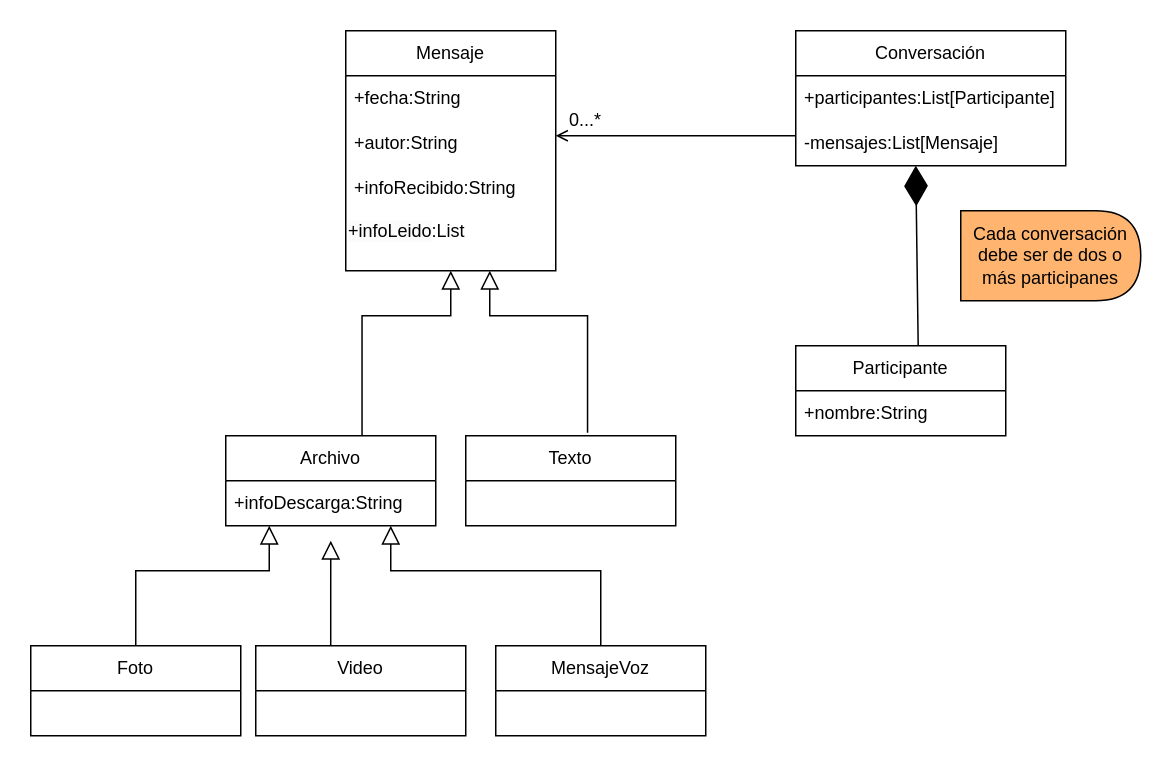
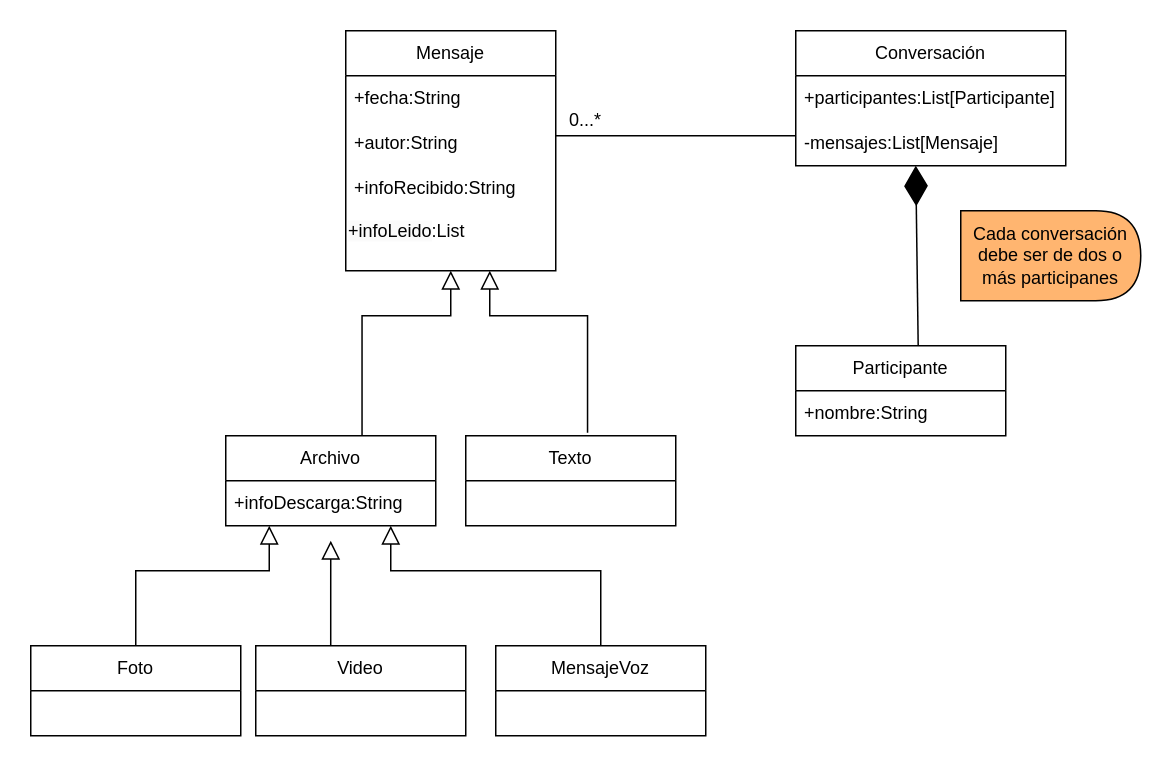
  <mxCell id="0" />
  <mxCell id="1" parent="0" />
  <mxCell id="2" value="" style="endArrow=block;endSize=10;endFill=0;shadow=0;strokeWidth=1;rounded=0;edgeStyle=elbowEdgeStyle;elbow=vertical;exitX=0.649;exitY=0.007;exitDx=0;exitDy=0;exitPerimeter=0;entryX=0.5;entryY=1;entryDx=0;entryDy=0;" parent="1" source="12" target="11" edge="1"><mxGeometry width="160" relative="1" as="geometry"><mxPoint x="720" y="212" as="sourcePoint" /><mxPoint x="320" y="200" as="targetPoint" /><Array as="points"><mxPoint x="250" y="210" /><mxPoint x="310" y="240" /><mxPoint x="301" y="185" /></Array></mxGeometry></mxCell>
- <mxCell id="3" value="" style="endArrow=open;shadow=0;strokeWidth=1;rounded=0;endFill=1;edgeStyle=elbowEdgeStyle;elbow=vertical;exitX=0;exitY=0.333;exitDx=0;exitDy=0;exitPerimeter=0;" parent="1" source="6" target="9" edge="1"><mxGeometry x="0.5" y="41" relative="1" as="geometry"><mxPoint x="520" y="90" as="sourcePoint" /><mxPoint x="390" y="90" as="targetPoint" /><mxPoint x="-40" y="32" as="offset" /><Array as="points"><mxPoint x="370" y="90" /></Array></mxGeometry></mxCell>
+ <mxCell id="3" value="" style="endArrow=none;shadow=0;strokeWidth=1;rounded=0;endFill=1;edgeStyle=elbowEdgeStyle;elbow=vertical;exitX=0;exitY=0.333;exitDx=0;exitDy=0;exitPerimeter=0;" parent="1" source="6" target="9" edge="1"><mxGeometry x="0.5" y="41" relative="1" as="geometry"><mxPoint x="520" y="90" as="sourcePoint" /><mxPoint x="390" y="90" as="targetPoint" /><mxPoint x="-40" y="32" as="offset" /><Array as="points"><mxPoint x="370" y="90" /></Array></mxGeometry></mxCell>
  <mxCell id="4" value="Conversación" style="swimlane;fontStyle=0;childLayout=stackLayout;horizontal=1;startSize=30;horizontalStack=0;resizeParent=1;resizeParentMax=0;resizeLast=0;collapsible=1;marginBottom=0;whiteSpace=wrap;html=1;" vertex="1" parent="1"><mxGeometry x="530" y="20" width="180" height="90" as="geometry" /></mxCell>
  <mxCell id="5" value="+participantes:List[Participante]" style="text;strokeColor=none;fillColor=none;align=left;verticalAlign=middle;spacingLeft=4;spacingRight=4;overflow=hidden;points=[[0,0.5],[1,0.5]];portConstraint=eastwest;rotatable=0;whiteSpace=wrap;html=1;" vertex="1" parent="4"><mxGeometry y="30" width="180" height="30" as="geometry" /></mxCell>
  <mxCell id="6" value="-mensajes:List[Mensaje]" style="text;strokeColor=none;fillColor=none;align=left;verticalAlign=middle;spacingLeft=4;spacingRight=4;overflow=hidden;points=[[0,0.5],[1,0.5]];portConstraint=eastwest;rotatable=0;whiteSpace=wrap;html=1;" vertex="1" parent="4"><mxGeometry y="60" width="180" height="30" as="geometry" /></mxCell>
  <mxCell id="7" value="Mensaje" style="swimlane;fontStyle=0;childLayout=stackLayout;horizontal=1;startSize=30;horizontalStack=0;resizeParent=1;resizeParentMax=0;resizeLast=0;collapsible=1;marginBottom=0;whiteSpace=wrap;html=1;" vertex="1" parent="1"><mxGeometry x="230" y="20" width="140" height="160" as="geometry" /></mxCell>
  <mxCell id="8" value="+fecha:String" style="text;strokeColor=none;fillColor=none;align=left;verticalAlign=middle;spacingLeft=4;spacingRight=4;overflow=hidden;points=[[0,0.5],[1,0.5]];portConstraint=eastwest;rotatable=0;whiteSpace=wrap;html=1;" vertex="1" parent="7"><mxGeometry y="30" width="140" height="30" as="geometry" /></mxCell>
  <mxCell id="9" value="+autor:String" style="text;strokeColor=none;fillColor=none;align=left;verticalAlign=middle;spacingLeft=4;spacingRight=4;overflow=hidden;points=[[0,0.5],[1,0.5]];portConstraint=eastwest;rotatable=0;whiteSpace=wrap;html=1;" vertex="1" parent="7"><mxGeometry y="60" width="140" height="30" as="geometry" /></mxCell>
  <mxCell id="10" value="+infoRecibido:String" style="text;strokeColor=none;fillColor=none;align=left;verticalAlign=middle;spacingLeft=4;spacingRight=4;overflow=hidden;points=[[0,0.5],[1,0.5]];portConstraint=eastwest;rotatable=0;whiteSpace=wrap;html=1;" vertex="1" parent="7"><mxGeometry y="90" width="140" height="30" as="geometry" /></mxCell>
  <mxCell id="11" value="&lt;span style=&quot;color: rgb(0, 0, 0); font-family: Helvetica; font-size: 12px; font-style: normal; font-variant-ligatures: normal; font-variant-caps: normal; font-weight: 400; letter-spacing: normal; orphans: 2; text-align: left; text-indent: 0px; text-transform: none; widows: 2; word-spacing: 0px; -webkit-text-stroke-width: 0px; background-color: rgb(251, 251, 251); text-decoration-thickness: initial; text-decoration-style: initial; text-decoration-color: initial; float: none; display: inline !important;&quot;&gt;+infoLeido&lt;/span&gt;:List" style="text;whiteSpace=wrap;html=1;" vertex="1" parent="7"><mxGeometry y="120" width="140" height="40" as="geometry" /></mxCell>
  <mxCell id="12" value="Archivo" style="swimlane;fontStyle=0;childLayout=stackLayout;horizontal=1;startSize=30;horizontalStack=0;resizeParent=1;resizeParentMax=0;resizeLast=0;collapsible=1;marginBottom=0;whiteSpace=wrap;html=1;" vertex="1" parent="1"><mxGeometry x="150" y="290" width="140" height="60" as="geometry" /></mxCell>
  <mxCell id="13" value="+infoDescarga:String" style="text;strokeColor=none;fillColor=none;align=left;verticalAlign=middle;spacingLeft=4;spacingRight=4;overflow=hidden;points=[[0,0.5],[1,0.5]];portConstraint=eastwest;rotatable=0;whiteSpace=wrap;html=1;" vertex="1" parent="12"><mxGeometry y="30" width="140" height="30" as="geometry" /></mxCell>
  <mxCell id="14" value="Texto" style="swimlane;fontStyle=0;childLayout=stackLayout;horizontal=1;startSize=30;horizontalStack=0;resizeParent=1;resizeParentMax=0;resizeLast=0;collapsible=1;marginBottom=0;whiteSpace=wrap;html=1;" vertex="1" parent="1"><mxGeometry x="310" y="290" width="140" height="60" as="geometry" /></mxCell>
  <mxCell id="15" value="" style="endArrow=block;endSize=10;endFill=0;shadow=0;strokeWidth=1;rounded=0;edgeStyle=elbowEdgeStyle;elbow=vertical;exitX=0.58;exitY=-0.033;exitDx=0;exitDy=0;exitPerimeter=0;" edge="1" parent="1" source="14"><mxGeometry width="160" relative="1" as="geometry"><mxPoint x="390" y="280" as="sourcePoint" /><mxPoint x="326" y="180" as="targetPoint" /><Array as="points"><mxPoint x="360" y="210" /><mxPoint x="320" y="250" /><mxPoint x="311" y="195" /></Array></mxGeometry></mxCell>
  <mxCell id="16" value="Participante" style="swimlane;fontStyle=0;childLayout=stackLayout;horizontal=1;startSize=30;horizontalStack=0;resizeParent=1;resizeParentMax=0;resizeLast=0;collapsible=1;marginBottom=0;whiteSpace=wrap;html=1;" vertex="1" parent="1"><mxGeometry x="530" y="230" width="140" height="60" as="geometry" /></mxCell>
  <mxCell id="17" value="+nombre:String" style="text;strokeColor=none;fillColor=none;align=left;verticalAlign=middle;spacingLeft=4;spacingRight=4;overflow=hidden;points=[[0,0.5],[1,0.5]];portConstraint=eastwest;rotatable=0;whiteSpace=wrap;html=1;" vertex="1" parent="16"><mxGeometry y="30" width="140" height="30" as="geometry" /></mxCell>
  <mxCell id="18" value="0...*" style="text;html=1;strokeColor=none;fillColor=none;align=center;verticalAlign=middle;whiteSpace=wrap;rounded=0;" vertex="1" parent="1"><mxGeometry x="380" y="70" width="20" height="20" as="geometry" /></mxCell>
  <mxCell id="19" value="Cada conversación debe ser de dos o más participanes" style="shape=delay;whiteSpace=wrap;html=1;fillColor=#FFB570;" vertex="1" parent="1"><mxGeometry x="640" y="140" width="120" height="60" as="geometry" /></mxCell>
  <mxCell id="20" value="" style="endArrow=diamondThin;endFill=1;endSize=24;html=1;rounded=0;exitX=0.583;exitY=-0.007;exitDx=0;exitDy=0;exitPerimeter=0;" edge="1" parent="1" source="16"><mxGeometry width="160" relative="1" as="geometry"><mxPoint x="610" y="220" as="sourcePoint" /><mxPoint x="610" y="110" as="targetPoint" /></mxGeometry></mxCell>
  <mxCell id="21" value="Foto" style="swimlane;fontStyle=0;childLayout=stackLayout;horizontal=1;startSize=30;horizontalStack=0;resizeParent=1;resizeParentMax=0;resizeLast=0;collapsible=1;marginBottom=0;whiteSpace=wrap;html=1;" vertex="1" parent="1"><mxGeometry x="20" y="430" width="140" height="60" as="geometry" /></mxCell>
  <mxCell id="22" value="Video" style="swimlane;fontStyle=0;childLayout=stackLayout;horizontal=1;startSize=30;horizontalStack=0;resizeParent=1;resizeParentMax=0;resizeLast=0;collapsible=1;marginBottom=0;whiteSpace=wrap;html=1;" vertex="1" parent="1"><mxGeometry x="170" y="430" width="140" height="60" as="geometry" /></mxCell>
  <mxCell id="23" value="MensajeVoz" style="swimlane;fontStyle=0;childLayout=stackLayout;horizontal=1;startSize=30;horizontalStack=0;resizeParent=1;resizeParentMax=0;resizeLast=0;collapsible=1;marginBottom=0;whiteSpace=wrap;html=1;" vertex="1" parent="1"><mxGeometry x="330" y="430" width="140" height="60" as="geometry" /></mxCell>
  <mxCell id="24" value="" style="endArrow=block;endSize=10;endFill=0;shadow=0;strokeWidth=1;rounded=0;edgeStyle=elbowEdgeStyle;elbow=vertical;entryX=0.5;entryY=1;entryDx=0;entryDy=0;exitX=0.5;exitY=0;exitDx=0;exitDy=0;" edge="1" parent="1" source="21"><mxGeometry width="160" relative="1" as="geometry"><mxPoint x="90" y="420" as="sourcePoint" /><mxPoint x="179" y="350" as="targetPoint" /><Array as="points"><mxPoint x="139" y="380" /><mxPoint x="189" y="410" /><mxPoint x="180" y="355" /></Array></mxGeometry></mxCell>
  <mxCell id="25" value="" style="endArrow=block;endSize=10;endFill=0;shadow=0;strokeWidth=1;rounded=0;edgeStyle=elbowEdgeStyle;elbow=vertical;exitX=0.5;exitY=0;exitDx=0;exitDy=0;" edge="1" parent="1" source="23"><mxGeometry width="160" relative="1" as="geometry"><mxPoint x="325" y="458" as="sourcePoint" /><mxPoint x="260" y="350" as="targetPoint" /><Array as="points"><mxPoint x="294" y="380" /><mxPoint x="254" y="420" /><mxPoint x="245" y="365" /></Array></mxGeometry></mxCell>
  <mxCell id="26" value="" style="endArrow=block;endSize=10;endFill=0;shadow=0;strokeWidth=1;rounded=0;edgeStyle=elbowEdgeStyle;elbow=vertical;exitX=0.357;exitY=0;exitDx=0;exitDy=0;exitPerimeter=0;" edge="1" parent="1" source="22"><mxGeometry width="160" relative="1" as="geometry"><mxPoint x="100" y="440" as="sourcePoint" /><mxPoint x="220" y="360" as="targetPoint" /><Array as="points"><mxPoint x="149" y="390" /><mxPoint x="199" y="420" /><mxPoint x="190" y="365" /></Array></mxGeometry></mxCell>
